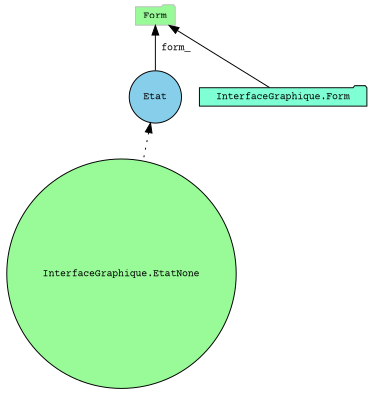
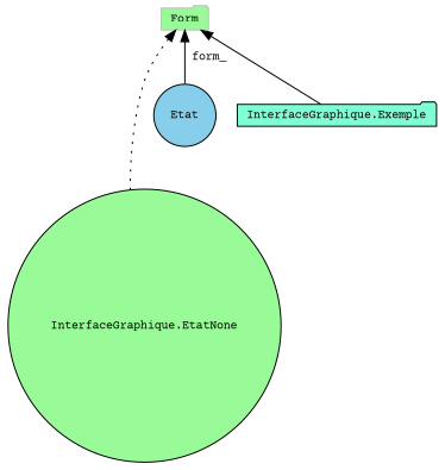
  digraph {
    fontname="Courier Prime"
    node [color=black fillcolor=palegreen fontname="Courier Prime" fontsize=10 shape=circle style=filled]
    edge [color=black dir=back fontname="Courier Prime" fontsize=10 labelfontname=Helvetica labelfontsize=10 style=solid]
    n1 [fontcolor=black height=0.2 label="InterfaceGraphique.EtatNone" width=0.4]
    n2 [fillcolor=skyblue height=0.2 label=Etat width=0.4]
-   n3 [fillcolor=aquamarine height=0.2 label="InterfaceGraphique.Form" shape=folder width=0.4]
+   n3 [fillcolor=aquamarine height=0.2 label="InterfaceGraphique.Exemple" shape=folder width=0.4]
    n4 [color=grey75 height=0.2 label=Form shape=folder width=0.4]
-   n2 -> n1 [style=dotted]
+   n4 -> n1 [style=dotted]
    n4 -> n2 [label=" form_"]
    n4 -> n3
  }
